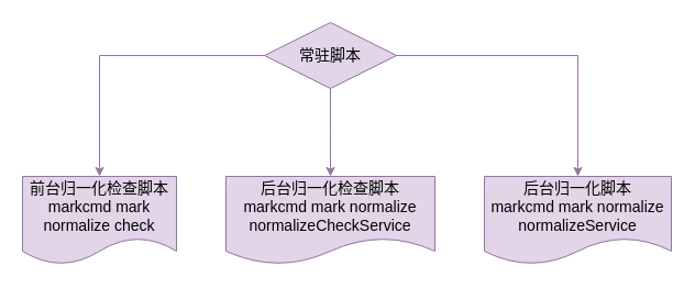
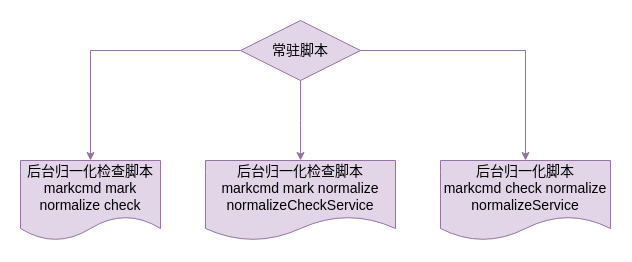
  <mxCell id="0" />
  <mxCell id="1" parent="0" />
  <mxCell id="2" value="" style="edgeStyle=orthogonalEdgeStyle;rounded=0;orthogonalLoop=1;jettySize=auto;html=1;fontSize=14;entryX=0.5;entryY=0;entryDx=0;entryDy=0;fillColor=#e1d5e7;strokeColor=#9673a6;" edge="1" parent="1" source="5" target="8"><mxGeometry relative="1" as="geometry"><mxPoint x="440" y="50" as="targetPoint" /></mxGeometry></mxCell>
  <mxCell id="3" value="" style="edgeStyle=orthogonalEdgeStyle;rounded=0;orthogonalLoop=1;jettySize=auto;html=1;fontSize=14;fillColor=#e1d5e7;strokeColor=#9673a6;" edge="1" parent="1" source="5"><mxGeometry relative="1" as="geometry"><mxPoint x="300" y="160" as="targetPoint" /></mxGeometry></mxCell>
  <mxCell id="4" value="" style="edgeStyle=orthogonalEdgeStyle;rounded=0;orthogonalLoop=1;jettySize=auto;html=1;fontSize=14;entryX=0.5;entryY=0;entryDx=0;entryDy=0;fillColor=#e1d5e7;strokeColor=#9673a6;" edge="1" parent="1" source="5" target="6"><mxGeometry relative="1" as="geometry"><mxPoint x="160" y="50" as="targetPoint" /></mxGeometry></mxCell>
  <mxCell id="5" value="常驻脚本" style="rhombus;whiteSpace=wrap;html=1;fontSize=14;fillColor=#e1d5e7;strokeColor=#9673a6;" vertex="1" parent="1"><mxGeometry x="240" y="20" width="120" height="60" as="geometry" /></mxCell>
- <mxCell id="6" value="前台归一化检查脚本&lt;br&gt;markcmd mark&lt;br&gt;normalize check" style="shape=document;whiteSpace=wrap;html=1;boundedLbl=1;fontSize=14;fillColor=#e1d5e7;strokeColor=#9673a6;" vertex="1" parent="1"><mxGeometry x="20" y="160" width="140" height="80" as="geometry" /></mxCell>
+ <mxCell id="6" value="后台归一化检查脚本&lt;br&gt;markcmd mark&lt;br&gt;normalize check" style="shape=document;whiteSpace=wrap;html=1;boundedLbl=1;fontSize=14;fillColor=#e1d5e7;strokeColor=#9673a6;" vertex="1" parent="1"><mxGeometry x="20" y="160" width="140" height="80" as="geometry" /></mxCell>
  <mxCell id="7" value="后台归一化检查脚本&lt;br&gt;markcmd mark normalize normalizeCheckService" style="shape=document;whiteSpace=wrap;html=1;boundedLbl=1;fontSize=14;fillColor=#e1d5e7;strokeColor=#9673a6;" vertex="1" parent="1"><mxGeometry x="205" y="160" width="190" height="80" as="geometry" /></mxCell>
- <mxCell id="8" value="后台归一化脚本&lt;br&gt;markcmd mark normalize normalizeService" style="shape=document;whiteSpace=wrap;html=1;boundedLbl=1;fontSize=14;fillColor=#e1d5e7;strokeColor=#9673a6;" vertex="1" parent="1"><mxGeometry x="440" y="160" width="170" height="80" as="geometry" /></mxCell>
+ <mxCell id="8" value="后台归一化脚本&lt;br&gt;markcmd check normalize normalizeService" style="shape=document;whiteSpace=wrap;html=1;boundedLbl=1;fontSize=14;fillColor=#e1d5e7;strokeColor=#9673a6;" vertex="1" parent="1"><mxGeometry x="440" y="160" width="170" height="80" as="geometry" /></mxCell>
